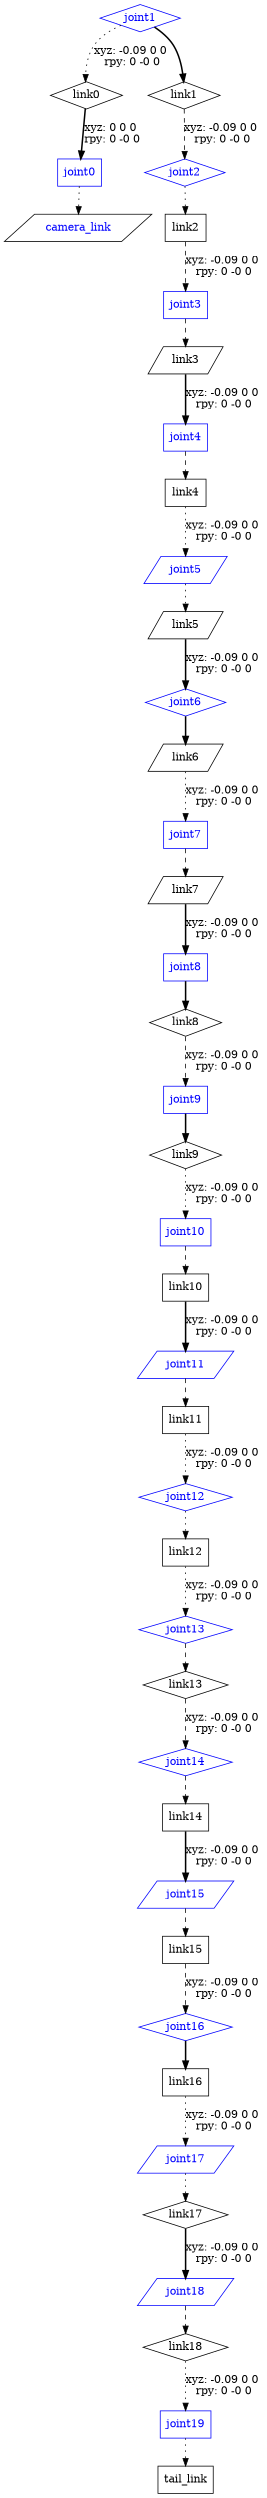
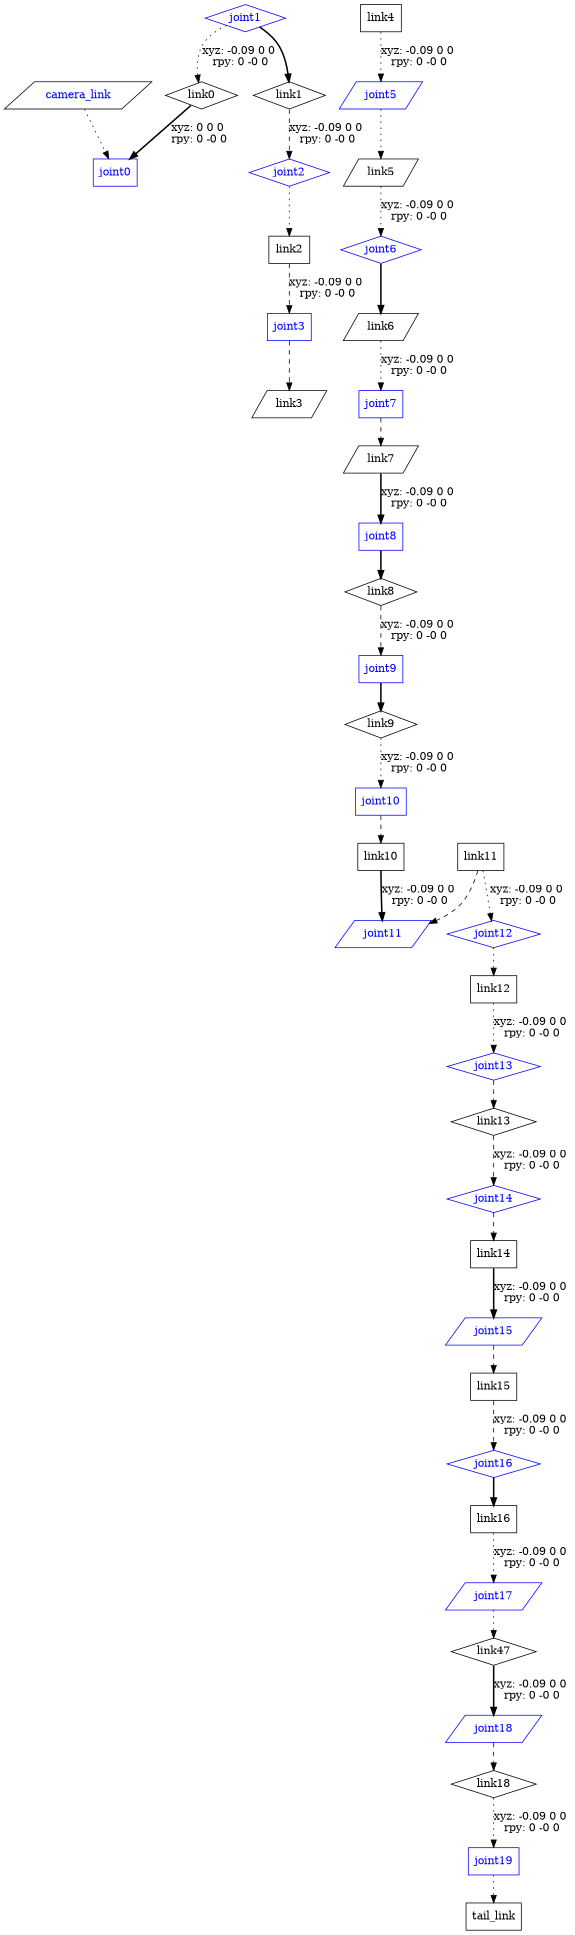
  digraph {
    node [shape=box fontcolor=blue]
    edge [style=dotted]
    n1 [label=link0 shape=diamond fontcolor=""]
    joint0 [color=blue]
    n3 [label=camera_link shape=parallelogram]
    joint1 [color=blue shape=diamond]
    n5 [label=link1 shape=diamond fontcolor=""]
    joint2 [color=blue shape=diamond]
    n7 [label=link2 fontcolor=""]
    joint3 [color=blue]
    n9 [label=link3 shape=parallelogram fontcolor=""]
-   joint4 [color=blue]
    n11 [label=link4 fontcolor=""]
    joint5 [color=blue shape=parallelogram]
    n13 [label=link5 shape=parallelogram fontcolor=""]
    joint6 [color=blue shape=diamond]
    n15 [label=link6 shape=parallelogram fontcolor=""]
    joint7 [color=blue]
    n17 [label=link7 shape=parallelogram fontcolor=""]
    joint8 [color=blue]
    n19 [label=link8 shape=diamond fontcolor=""]
    joint9 [color=blue]
    n21 [label=link9 shape=diamond fontcolor=""]
    joint10 [color=blue]
    n23 [label=link10 fontcolor=""]
    joint11 [color=blue shape=parallelogram]
    n25 [label=link11 fontcolor=""]
    joint12 [color=blue shape=diamond]
    n27 [label=link12 fontcolor=""]
    joint13 [color=blue shape=diamond]
    n29 [label=link13 shape=diamond fontcolor=""]
    joint14 [color=blue shape=diamond]
    n31 [label=link14 fontcolor=""]
    joint15 [color=blue shape=parallelogram]
    n33 [label=link15 fontcolor=""]
    joint16 [color=blue shape=diamond]
    n35 [label=link16 fontcolor=""]
    joint17 [color=blue shape=parallelogram]
-   n37 [label=link17 shape=diamond fontcolor=""]
+   n37 [label=link47 shape=diamond fontcolor=""]
    joint18 [color=blue shape=parallelogram]
    n39 [label=link18 shape=diamond fontcolor=""]
    joint19 [color=blue]
    n41 [label=tail_link fontcolor=""]
    n1 -> joint0 [label="xyz: 0 0 0 \nrpy: 0 -0 0" style=bold]
-   joint0 -> n3
+   n3 -> joint0
    joint1 -> n1 [label="xyz: -0.09 0 0 \nrpy: 0 -0 0"]
    joint1 -> n5 [style=bold]
    n5 -> joint2 [label="xyz: -0.09 0 0 \nrpy: 0 -0 0" style=dashed]
    joint2 -> n7
    n7 -> joint3 [label="xyz: -0.09 0 0 \nrpy: 0 -0 0" style=dashed]
    joint3 -> n9 [style=dashed]
-   n9 -> joint4 [label="xyz: -0.09 0 0 \nrpy: 0 -0 0" style=bold]
-   joint4 -> n11 [style=dashed]
    n11 -> joint5 [label="xyz: -0.09 0 0 \nrpy: 0 -0 0"]
    joint5 -> n13
-   n13 -> joint6 [label="xyz: -0.09 0 0 \nrpy: 0 -0 0" style=bold]
+   n13 -> joint6 [label="xyz: -0.09 0 0 \nrpy: 0 -0 0"]
    joint6 -> n15 [style=bold]
    n15 -> joint7 [label="xyz: -0.09 0 0 \nrpy: 0 -0 0"]
    joint7 -> n17 [style=dashed]
    n17 -> joint8 [label="xyz: -0.09 0 0 \nrpy: 0 -0 0" style=bold]
    joint8 -> n19 [style=bold]
    n19 -> joint9 [label="xyz: -0.09 0 0 \nrpy: 0 -0 0" style=dashed]
    joint9 -> n21 [style=bold]
    n21 -> joint10 [label="xyz: -0.09 0 0 \nrpy: 0 -0 0"]
    joint10 -> n23 [style=dashed]
    n23 -> joint11 [label="xyz: -0.09 0 0 \nrpy: 0 -0 0" style=bold]
-   joint11 -> n25 [style=dashed]
+   n25 -> joint11 [style=dashed]
    n25 -> joint12 [label="xyz: -0.09 0 0 \nrpy: 0 -0 0"]
    joint12 -> n27
    n27 -> joint13 [label="xyz: -0.09 0 0 \nrpy: 0 -0 0"]
    joint13 -> n29 [style=dashed]
    n29 -> joint14 [label="xyz: -0.09 0 0 \nrpy: 0 -0 0" style=dashed]
    joint14 -> n31 [style=dashed]
    n31 -> joint15 [label="xyz: -0.09 0 0 \nrpy: 0 -0 0" style=bold]
    joint15 -> n33 [style=dashed]
    n33 -> joint16 [label="xyz: -0.09 0 0 \nrpy: 0 -0 0" style=dashed]
    joint16 -> n35 [style=bold]
    n35 -> joint17 [label="xyz: -0.09 0 0 \nrpy: 0 -0 0"]
    joint17 -> n37
    n37 -> joint18 [label="xyz: -0.09 0 0 \nrpy: 0 -0 0" style=bold]
    joint18 -> n39 [style=dashed]
    n39 -> joint19 [label="xyz: -0.09 0 0 \nrpy: 0 -0 0"]
    joint19 -> n41
  }
